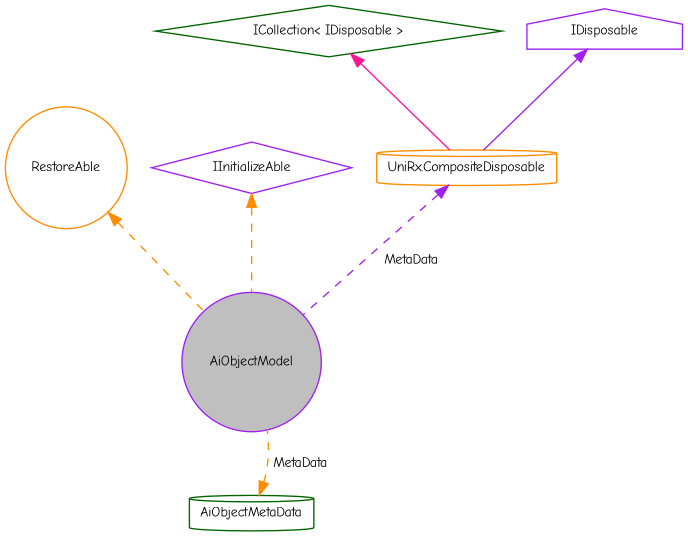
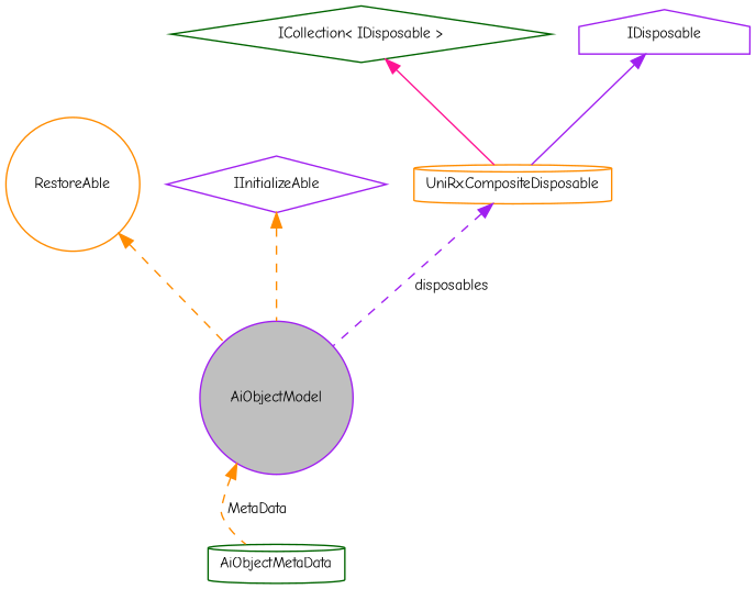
  digraph {
    fontname="Comic Neue"
    node [color=purple fillcolor=white fontname="Comic Neue" fontsize=10 shape=circle style=filled]
    edge [color=darkorange dir=back fontname="Comic Neue" fontsize=10 labelfontname=Helvetica labelfontsize=10 style=dashed]
    n1 [fillcolor=grey75 fontcolor=black height=0.2 label=AiObjectModel width=0.4]
    n2 [color=darkorange height=0.2 label=RestoreAble width=0.4]
    n3 [height=0.2 label=IInitializeAble shape=diamond width=0.4]
    n4 [color=darkgreen height=0.2 label=AiObjectMetaData shape=cylinder width=0.4]
    n5 [color=darkorange height=0.2 label="UniRx.CompositeDisposable" shape=cylinder width=0.4]
    n6 [color=darkgreen height=0.2 label="ICollection\< IDisposable \>" shape=diamond width=0.4]
    n7 [height=0.2 label=IDisposable shape=house width=0.4]
    n2 -> n1
    n3 -> n1
-   n4 -> n1 [label=" MetaData"]
-   n5 -> n1 [color=purple label=" MetaData"]
+   n1 -> n4 [label=" MetaData"]
+   n5 -> n1 [color=purple label=" disposables"]
    n6 -> n5 [color=deeppink style=solid]
    n7 -> n5 [color=purple style=solid]
  }
